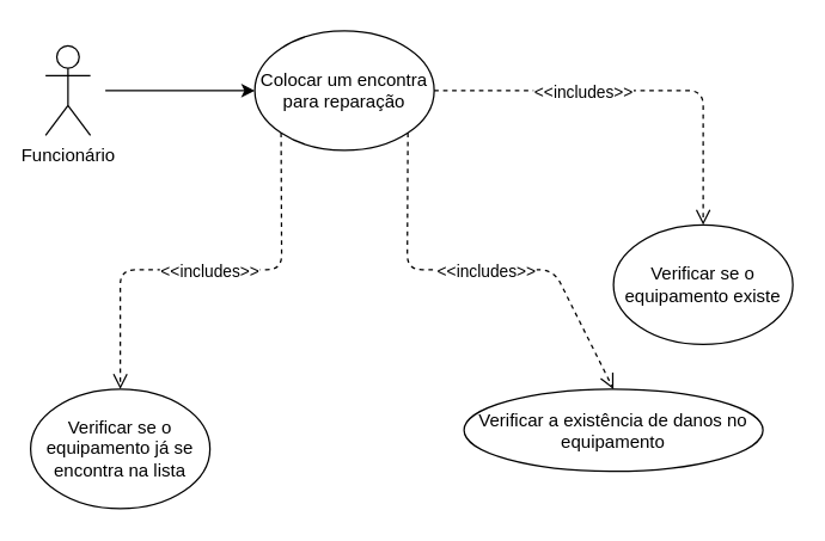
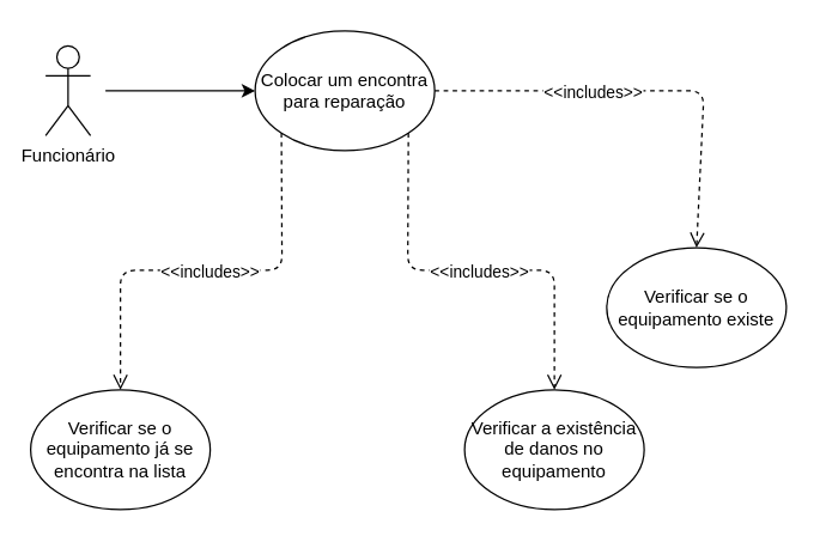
  <mxCell id="0" />
  <mxCell id="1" parent="0" />
  <mxCell id="2" value="Funcionário" style="shape=umlActor;verticalLabelPosition=bottom;labelBackgroundColor=#ffffff;verticalAlign=top;html=1;outlineConnect=0;" vertex="1" parent="1"><mxGeometry x="30" y="30" width="30" height="60" as="geometry" /></mxCell>
  <mxCell id="3" value="&lt;span&gt;Colocar um encontra para reparação&lt;/span&gt;" style="ellipse;whiteSpace=wrap;html=1;" vertex="1" parent="1"><mxGeometry x="170" y="20" width="120" height="80" as="geometry" /></mxCell>
  <mxCell id="4" value="&lt;span&gt;Verificar se o equipamento já se encontra na lista&lt;/span&gt;" style="ellipse;whiteSpace=wrap;html=1;" vertex="1" parent="1"><mxGeometry x="20" y="260" width="120" height="80" as="geometry" /></mxCell>
- <mxCell id="5" value="Verificar a existência de danos no equipamento" style="ellipse;whiteSpace=wrap;html=1;" vertex="1" parent="1"><mxGeometry x="310" y="260" width="200" height="55" as="geometry" /></mxCell>
- <mxCell id="6" value="Verificar se o equipamento existe" style="ellipse;whiteSpace=wrap;html=1;" vertex="1" parent="1"><mxGeometry x="410" y="150" width="120" height="80" as="geometry" /></mxCell>
+ <mxCell id="5" value="Verificar a existência de danos no equipamento" style="ellipse;whiteSpace=wrap;html=1;" vertex="1" parent="1"><mxGeometry x="310" y="260" width="120" height="80" as="geometry" /></mxCell>
+ <mxCell id="6" value="Verificar se o equipamento existe" style="ellipse;whiteSpace=wrap;html=1;" vertex="1" parent="1"><mxGeometry x="405" y="165" width="120" height="80" as="geometry" /></mxCell>
  <mxCell id="7" value="&amp;lt;&amp;lt;includes&amp;gt;&amp;gt;" style="html=1;verticalAlign=bottom;endArrow=open;dashed=1;endSize=8;exitX=0;exitY=1;exitDx=0;exitDy=0;" edge="1" parent="1" source="3"><mxGeometry y="10" relative="1" as="geometry"><mxPoint x="90" y="370" as="sourcePoint" /><mxPoint x="80" y="260" as="targetPoint" /><Array as="points"><mxPoint x="188" y="180" /><mxPoint x="80" y="180" /></Array><mxPoint as="offset" /></mxGeometry></mxCell>
  <mxCell id="8" value="&amp;lt;&amp;lt;includes&amp;gt;&amp;gt;" style="html=1;verticalAlign=bottom;endArrow=open;dashed=1;endSize=8;exitX=1;exitY=1;exitDx=0;exitDy=0;entryX=0.5;entryY=0;entryDx=0;entryDy=0;" edge="1" parent="1" source="3" target="5"><mxGeometry x="0.037" y="-10" relative="1" as="geometry"><mxPoint x="268" y="104" as="sourcePoint" /><mxPoint x="160" y="276" as="targetPoint" /><Array as="points"><mxPoint x="272" y="180" /><mxPoint x="370" y="180" /></Array><mxPoint as="offset" /></mxGeometry></mxCell>
  <mxCell id="9" value="&amp;lt;&amp;lt;includes&amp;gt;&amp;gt;" style="html=1;verticalAlign=bottom;endArrow=open;dashed=1;endSize=8;exitX=1;exitY=0.5;exitDx=0;exitDy=0;entryX=0.5;entryY=0;entryDx=0;entryDy=0;" edge="1" parent="1" source="3" target="6"><mxGeometry x="-0.259" y="-10" relative="1" as="geometry"><mxPoint x="470" y="-40" as="sourcePoint" /><mxPoint x="362" y="132" as="targetPoint" /><Array as="points"><mxPoint x="470" y="60" /></Array><mxPoint as="offset" /></mxGeometry></mxCell>
  <mxCell id="10" value="" style="endArrow=classic;html=1;entryX=0;entryY=0.5;entryDx=0;entryDy=0;" edge="1" parent="1" target="3"><mxGeometry width="50" height="50" relative="1" as="geometry"><mxPoint x="70" y="60" as="sourcePoint" /><mxPoint x="60" y="360" as="targetPoint" /></mxGeometry></mxCell>
